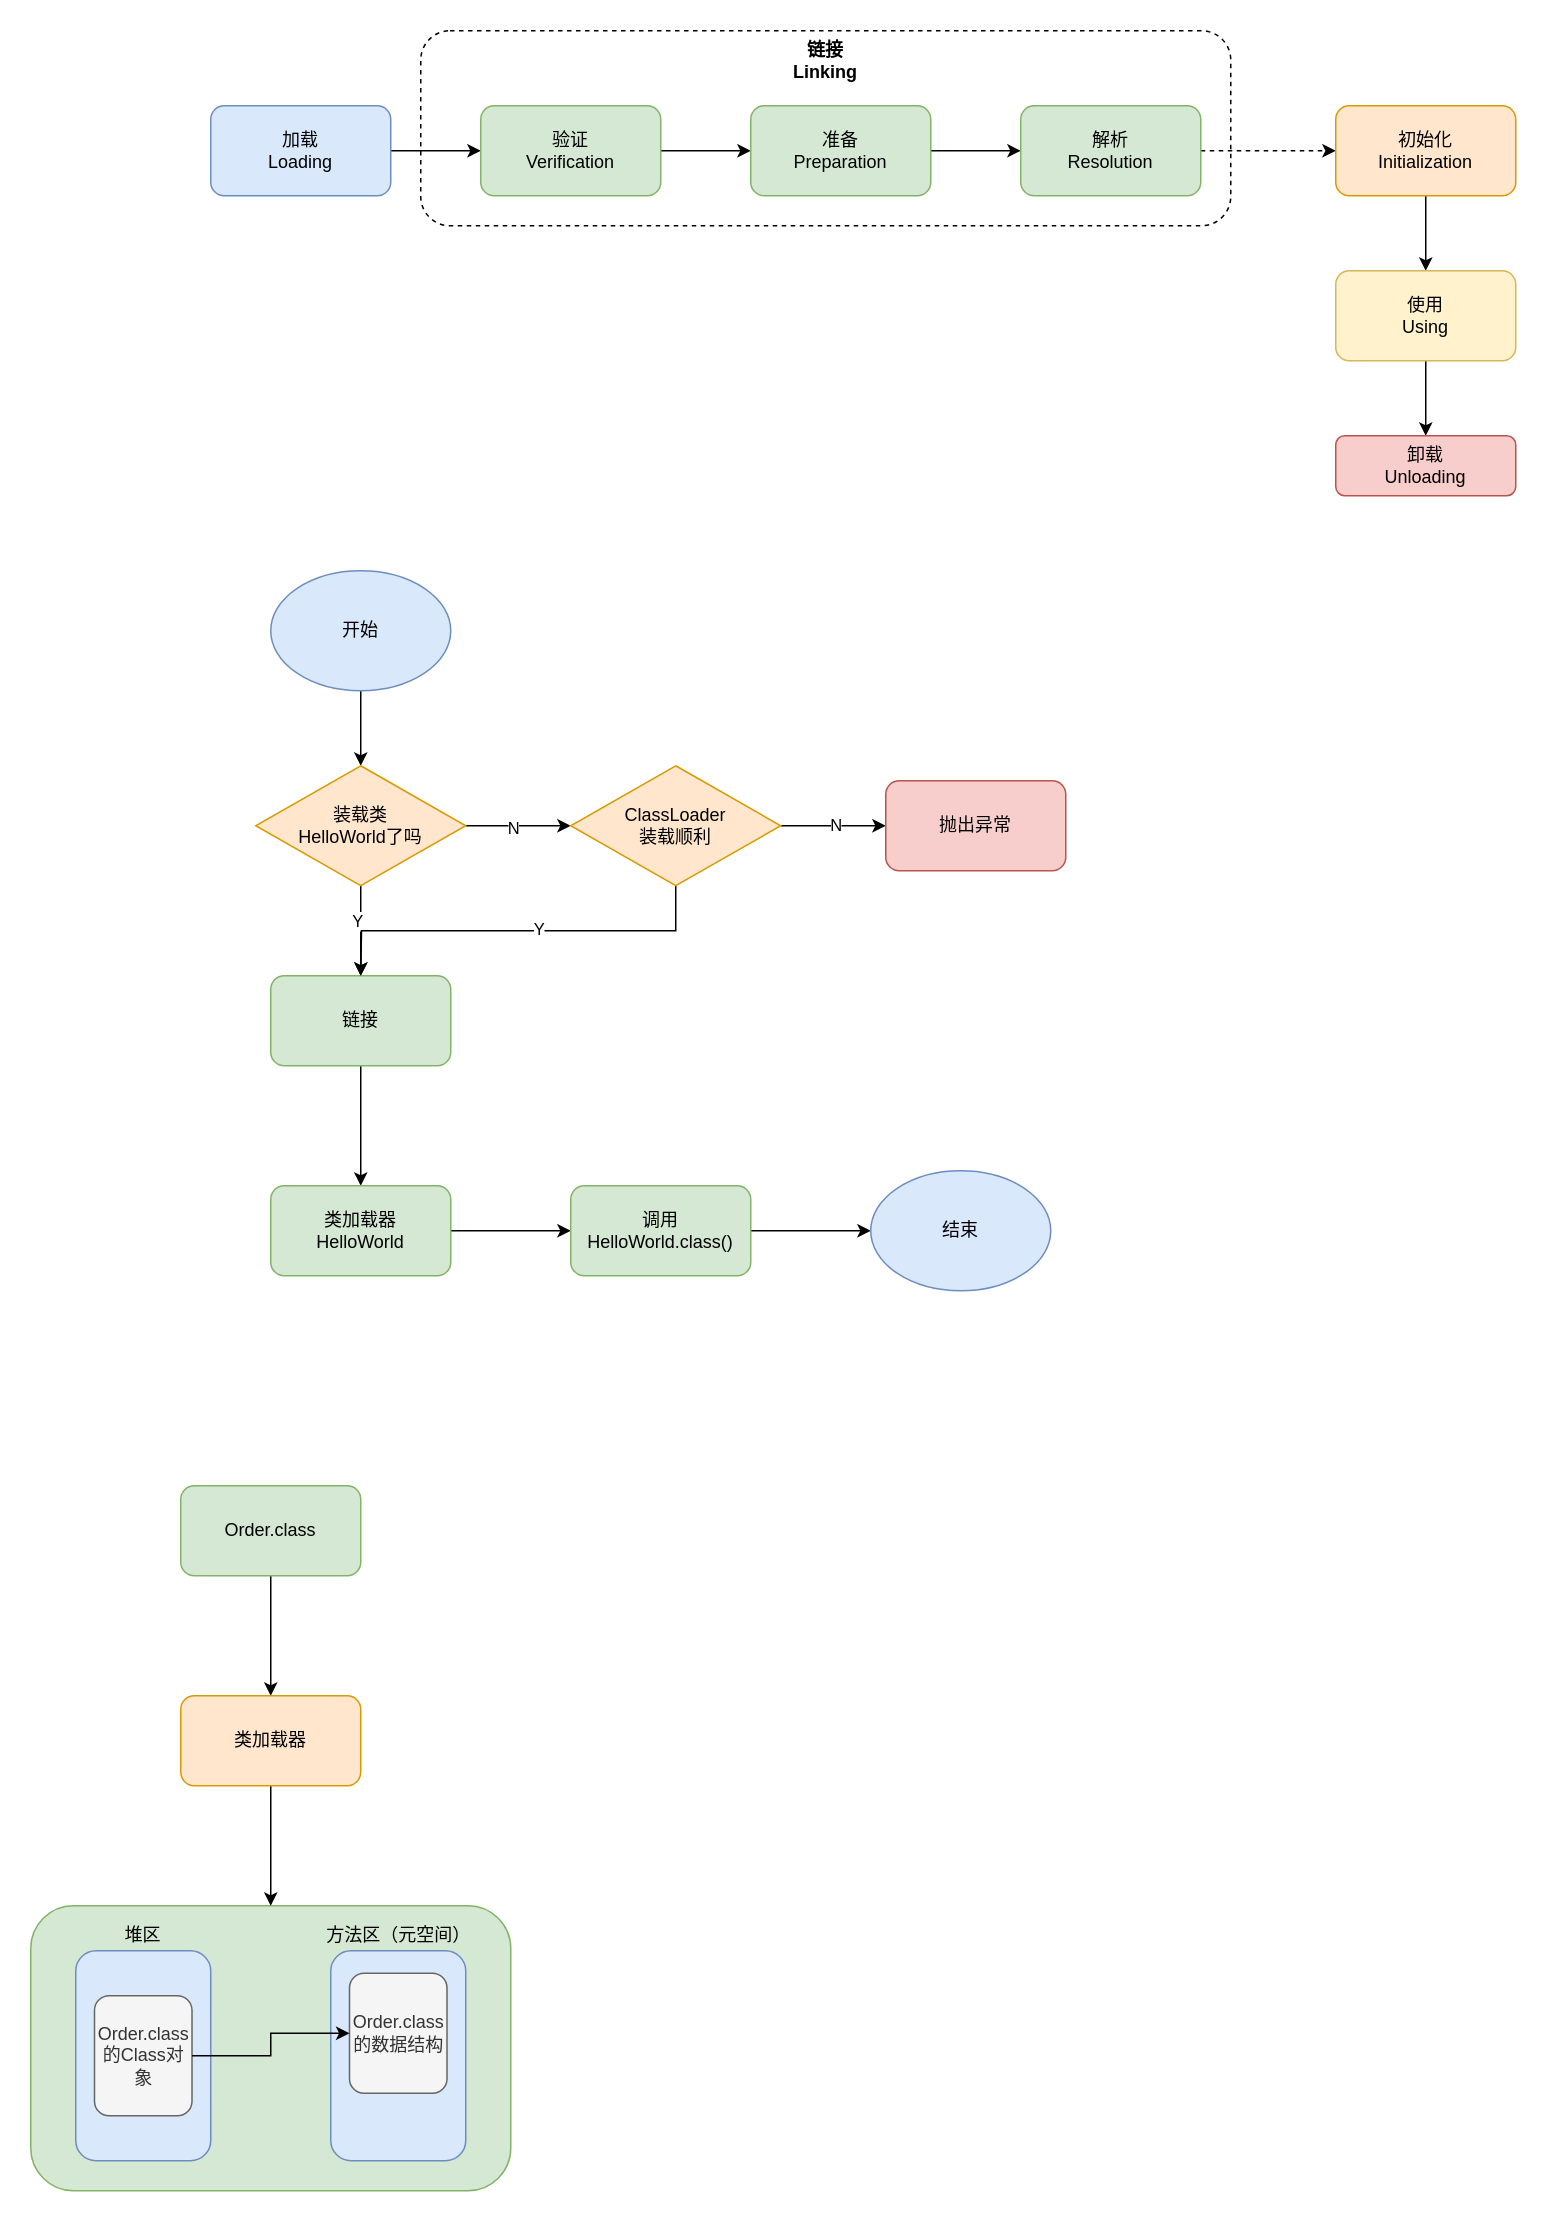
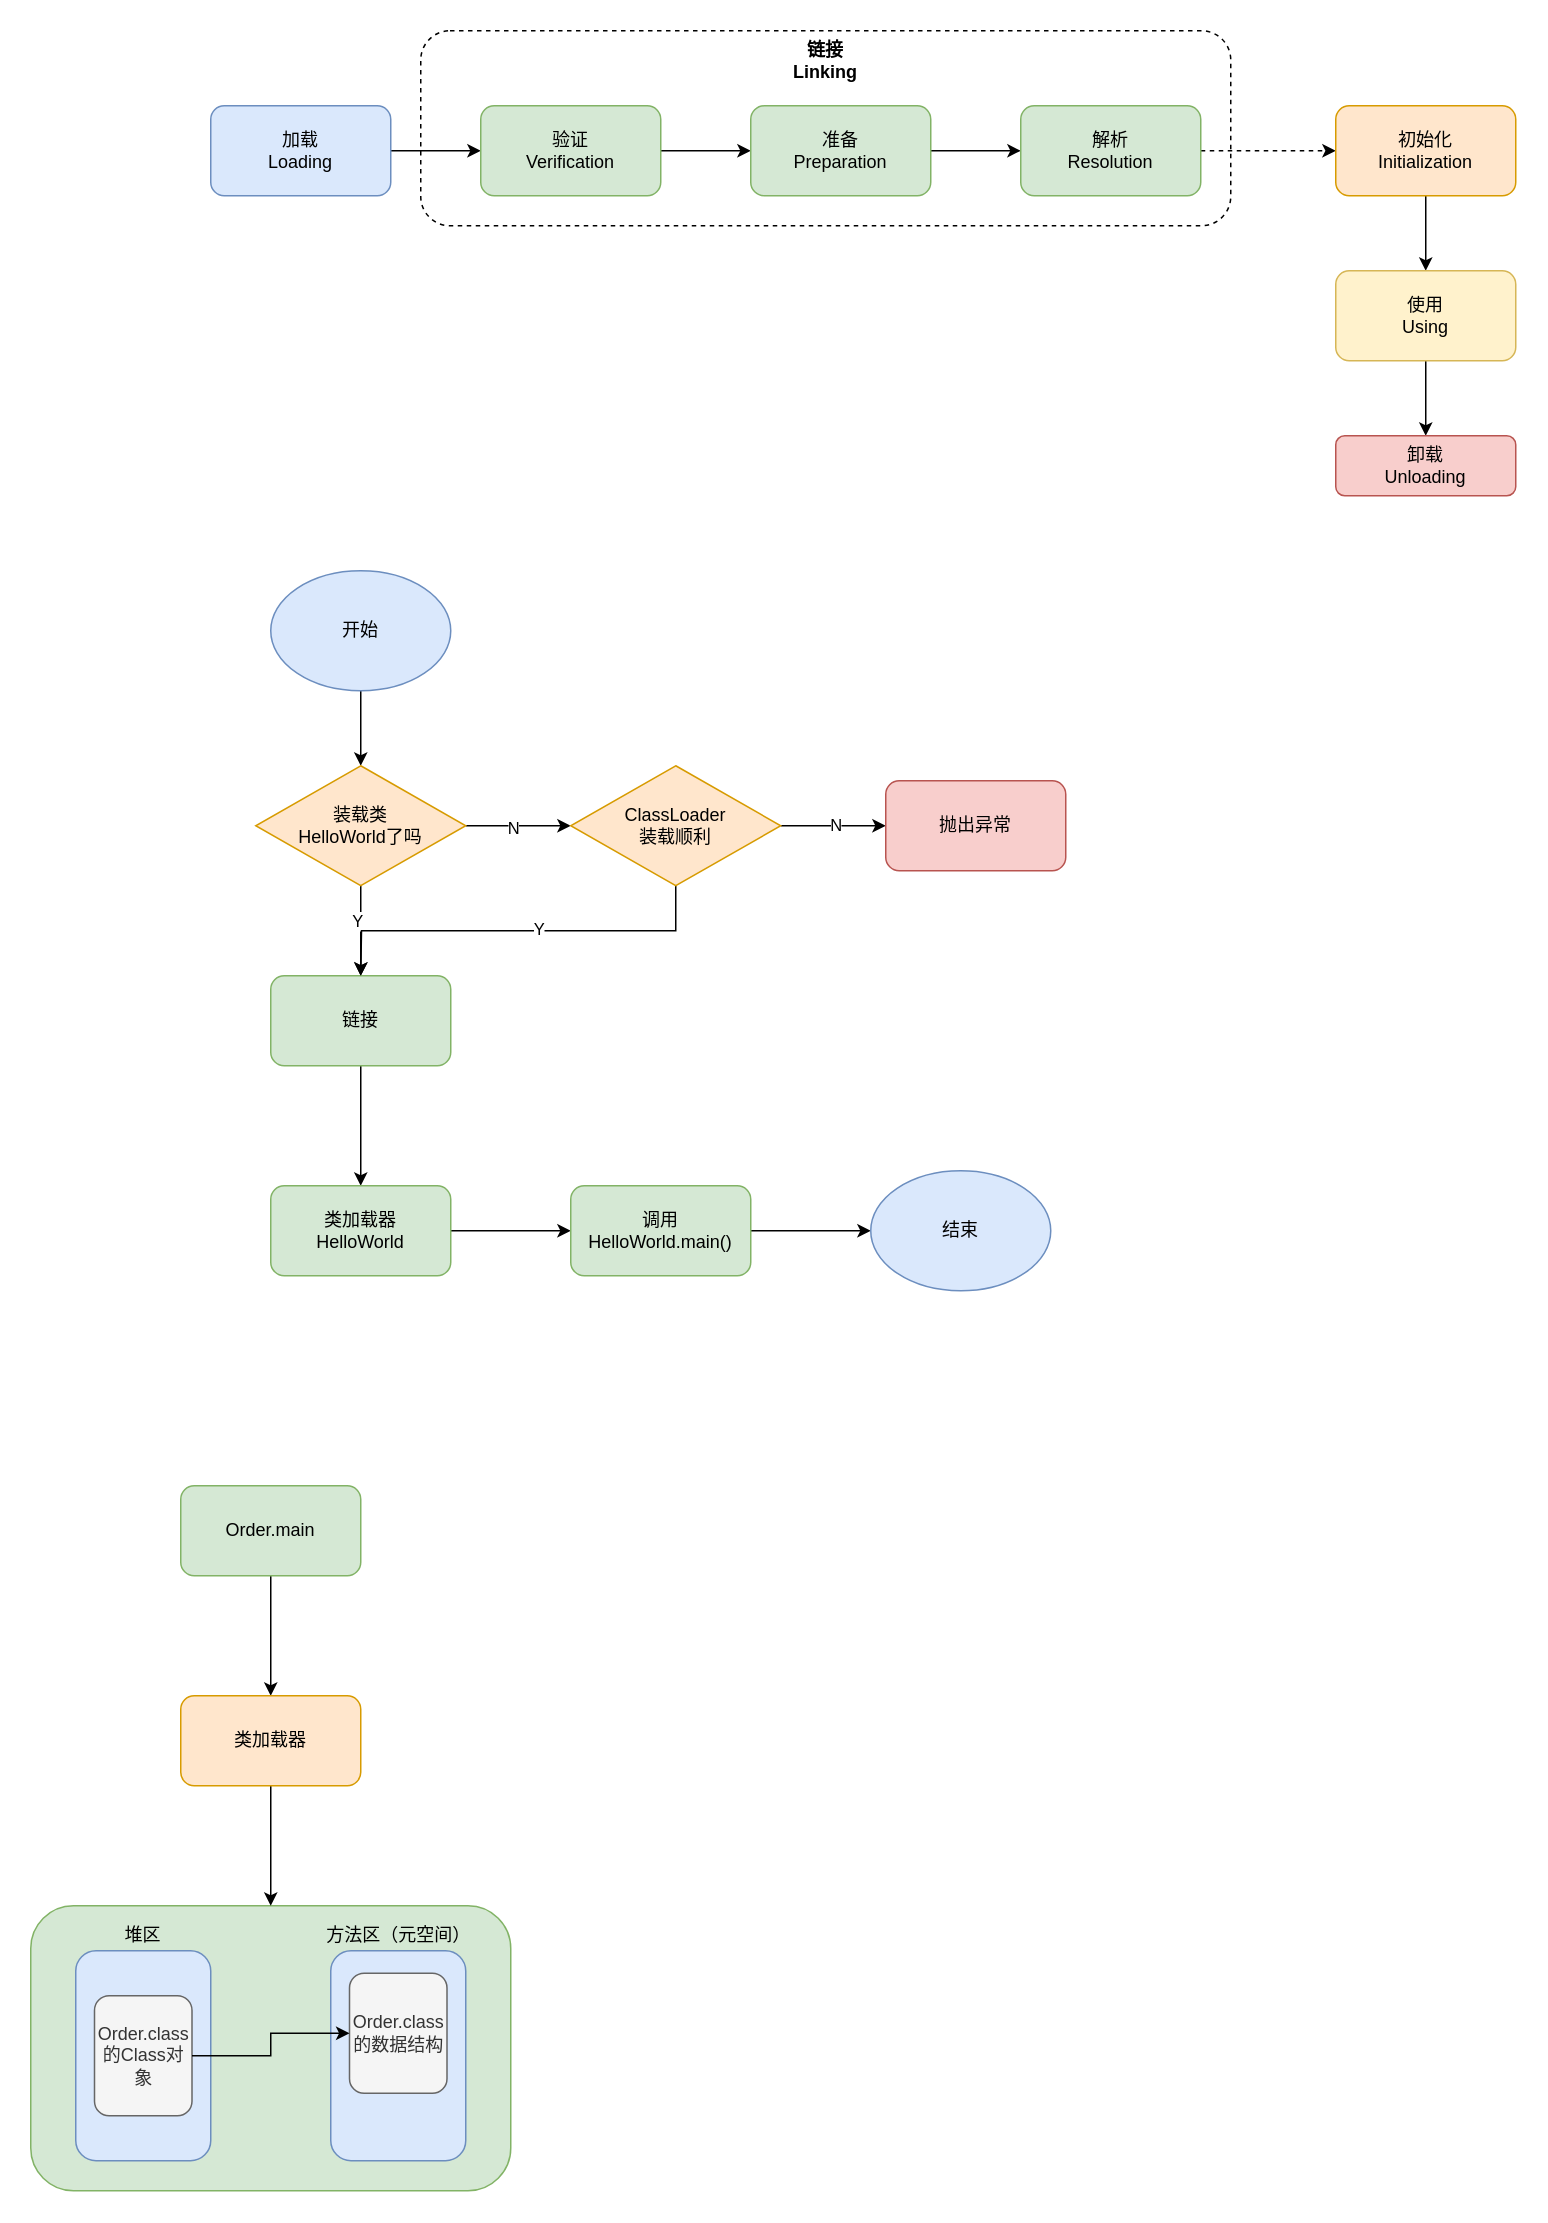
  <mxCell id="0" />
  <mxCell id="1" parent="0" />
  <mxCell id="2" value="" style="whiteSpace=wrap;html=1;rounded=1;strokeColor=#82b366;fillColor=#d5e8d4;" parent="1" vertex="1"><mxGeometry x="20" y="1270" width="320" height="190" as="geometry" /></mxCell>
  <mxCell id="3" value="" style="rounded=1;whiteSpace=wrap;html=1;fillColor=none;dashed=1;" parent="1" vertex="1"><mxGeometry x="280" y="20" width="540" height="130" as="geometry" /></mxCell>
  <mxCell id="4" style="edgeStyle=orthogonalEdgeStyle;rounded=0;orthogonalLoop=1;jettySize=auto;html=1;exitX=1;exitY=0.5;exitDx=0;exitDy=0;entryX=0;entryY=0.5;entryDx=0;entryDy=0;" parent="1" source="5" target="7" edge="1"><mxGeometry relative="1" as="geometry" /></mxCell>
  <mxCell id="5" value="加载&lt;br&gt;Loading" style="rounded=1;whiteSpace=wrap;html=1;fillColor=#dae8fc;strokeColor=#6c8ebf;" parent="1" vertex="1"><mxGeometry x="140" y="70" width="120" height="60" as="geometry" /></mxCell>
  <mxCell id="6" style="edgeStyle=orthogonalEdgeStyle;rounded=0;orthogonalLoop=1;jettySize=auto;html=1;exitX=1;exitY=0.5;exitDx=0;exitDy=0;entryX=0;entryY=0.5;entryDx=0;entryDy=0;" parent="1" source="7" target="9" edge="1"><mxGeometry relative="1" as="geometry" /></mxCell>
  <mxCell id="7" value="验证&lt;br&gt;Verification" style="rounded=1;whiteSpace=wrap;html=1;fillColor=#d5e8d4;strokeColor=#82b366;" parent="1" vertex="1"><mxGeometry x="320" y="70" width="120" height="60" as="geometry" /></mxCell>
  <mxCell id="8" style="edgeStyle=orthogonalEdgeStyle;rounded=0;orthogonalLoop=1;jettySize=auto;html=1;exitX=1;exitY=0.5;exitDx=0;exitDy=0;entryX=0;entryY=0.5;entryDx=0;entryDy=0;" parent="1" source="9" target="11" edge="1"><mxGeometry relative="1" as="geometry" /></mxCell>
  <mxCell id="9" value="准备&lt;br&gt;Preparation" style="rounded=1;whiteSpace=wrap;html=1;fillColor=#d5e8d4;strokeColor=#82b366;" parent="1" vertex="1"><mxGeometry x="500" y="70" width="120" height="60" as="geometry" /></mxCell>
  <mxCell id="10" value="" style="edgeStyle=orthogonalEdgeStyle;rounded=0;orthogonalLoop=1;jettySize=auto;html=1;dashed=1;" parent="1" source="11" target="13" edge="1"><mxGeometry relative="1" as="geometry" /></mxCell>
  <mxCell id="11" value="解析&lt;br&gt;Resolution" style="rounded=1;whiteSpace=wrap;html=1;fillColor=#d5e8d4;strokeColor=#82b366;" parent="1" vertex="1"><mxGeometry x="680" y="70" width="120" height="60" as="geometry" /></mxCell>
  <mxCell id="12" value="" style="edgeStyle=orthogonalEdgeStyle;rounded=0;orthogonalLoop=1;jettySize=auto;html=1;" parent="1" source="13" target="16" edge="1"><mxGeometry relative="1" as="geometry" /></mxCell>
  <mxCell id="13" value="初始化&lt;br&gt;Initialization" style="rounded=1;whiteSpace=wrap;html=1;fillColor=#ffe6cc;strokeColor=#d79b00;" parent="1" vertex="1"><mxGeometry x="890" y="70" width="120" height="60" as="geometry" /></mxCell>
  <mxCell id="14" value="&lt;b&gt;链接 Linking&lt;/b&gt;" style="text;html=1;strokeColor=none;fillColor=none;align=center;verticalAlign=middle;whiteSpace=wrap;rounded=0;" parent="1" vertex="1"><mxGeometry x="530" y="30" width="40" height="20" as="geometry" /></mxCell>
  <mxCell id="15" value="" style="edgeStyle=orthogonalEdgeStyle;rounded=0;orthogonalLoop=1;jettySize=auto;html=1;" parent="1" source="16" target="17" edge="1"><mxGeometry relative="1" as="geometry" /></mxCell>
  <mxCell id="16" value="使用&lt;br&gt;Using" style="whiteSpace=wrap;html=1;rounded=1;strokeColor=#d6b656;fillColor=#fff2cc;" parent="1" vertex="1"><mxGeometry x="890" y="180" width="120" height="60" as="geometry" /></mxCell>
  <mxCell id="17" value="卸载&lt;br&gt;Unloading" style="whiteSpace=wrap;html=1;rounded=1;strokeColor=#b85450;fillColor=#f8cecc;" parent="1" vertex="1"><mxGeometry x="890" y="290" width="120" height="40" as="geometry" /></mxCell>
  <mxCell id="18" value="" style="edgeStyle=orthogonalEdgeStyle;rounded=0;orthogonalLoop=1;jettySize=auto;html=1;" parent="1" source="19" target="24" edge="1"><mxGeometry relative="1" as="geometry" /></mxCell>
  <mxCell id="19" value="开始" style="ellipse;whiteSpace=wrap;html=1;fillColor=#dae8fc;strokeColor=#6c8ebf;" parent="1" vertex="1"><mxGeometry x="180" y="380" width="120" height="80" as="geometry" /></mxCell>
  <mxCell id="20" value="" style="edgeStyle=orthogonalEdgeStyle;rounded=0;orthogonalLoop=1;jettySize=auto;html=1;" parent="1" source="24" target="26" edge="1"><mxGeometry relative="1" as="geometry" /></mxCell>
  <mxCell id="21" value="Y" style="edgeLabel;html=1;align=center;verticalAlign=middle;resizable=0;points=[];" parent="20" vertex="1" connectable="0"><mxGeometry x="-0.233" y="-3" relative="1" as="geometry"><mxPoint as="offset" /></mxGeometry></mxCell>
  <mxCell id="22" value="" style="edgeStyle=orthogonalEdgeStyle;rounded=0;orthogonalLoop=1;jettySize=auto;html=1;" parent="1" source="24" target="31" edge="1"><mxGeometry relative="1" as="geometry" /></mxCell>
  <mxCell id="23" value="N" style="edgeLabel;html=1;align=center;verticalAlign=middle;resizable=0;points=[];" parent="22" vertex="1" connectable="0"><mxGeometry x="-0.114" y="-1" relative="1" as="geometry"><mxPoint as="offset" /></mxGeometry></mxCell>
  <mxCell id="24" value="装载类&lt;br&gt;HelloWorld了吗" style="rhombus;whiteSpace=wrap;html=1;fillColor=#ffe6cc;strokeColor=#d79b00;" parent="1" vertex="1"><mxGeometry x="170" y="510" width="140" height="80" as="geometry" /></mxCell>
  <mxCell id="25" value="" style="edgeStyle=orthogonalEdgeStyle;rounded=0;orthogonalLoop=1;jettySize=auto;html=1;" parent="1" source="26" target="34" edge="1"><mxGeometry relative="1" as="geometry" /></mxCell>
  <mxCell id="26" value="链接" style="rounded=1;whiteSpace=wrap;html=1;fillColor=#d5e8d4;strokeColor=#82b366;" parent="1" vertex="1"><mxGeometry x="180" y="650" width="120" height="60" as="geometry" /></mxCell>
  <mxCell id="27" style="edgeStyle=orthogonalEdgeStyle;rounded=0;orthogonalLoop=1;jettySize=auto;html=1;exitX=0.5;exitY=1;exitDx=0;exitDy=0;" parent="1" source="31" edge="1"><mxGeometry relative="1" as="geometry"><mxPoint x="240" y="650" as="targetPoint" /></mxGeometry></mxCell>
  <mxCell id="28" value="Y" style="edgeLabel;html=1;align=center;verticalAlign=middle;resizable=0;points=[];" parent="27" vertex="1" connectable="0"><mxGeometry x="-0.096" y="-2" relative="1" as="geometry"><mxPoint as="offset" /></mxGeometry></mxCell>
  <mxCell id="29" value="" style="edgeStyle=orthogonalEdgeStyle;rounded=0;orthogonalLoop=1;jettySize=auto;html=1;" parent="1" source="31" target="32" edge="1"><mxGeometry relative="1" as="geometry" /></mxCell>
  <mxCell id="30" value="N" style="edgeLabel;html=1;align=center;verticalAlign=middle;resizable=0;points=[];" parent="29" vertex="1" connectable="0"><mxGeometry x="0.029" y="1" relative="1" as="geometry"><mxPoint as="offset" /></mxGeometry></mxCell>
  <mxCell id="31" value="ClassLoader&lt;br&gt;装载顺利" style="rhombus;whiteSpace=wrap;html=1;fillColor=#ffe6cc;strokeColor=#d79b00;" parent="1" vertex="1"><mxGeometry x="380" y="510" width="140" height="80" as="geometry" /></mxCell>
  <mxCell id="32" value="抛出异常" style="rounded=1;whiteSpace=wrap;html=1;fillColor=#f8cecc;strokeColor=#b85450;" parent="1" vertex="1"><mxGeometry x="590" y="520" width="120" height="60" as="geometry" /></mxCell>
  <mxCell id="33" value="" style="edgeStyle=orthogonalEdgeStyle;rounded=0;orthogonalLoop=1;jettySize=auto;html=1;" parent="1" source="34" target="36" edge="1"><mxGeometry relative="1" as="geometry" /></mxCell>
  <mxCell id="34" value="类加载器&lt;br&gt;HelloWorld" style="whiteSpace=wrap;html=1;rounded=1;fillColor=#d5e8d4;strokeColor=#82b366;" parent="1" vertex="1"><mxGeometry x="180" y="790" width="120" height="60" as="geometry" /></mxCell>
  <mxCell id="35" value="" style="edgeStyle=orthogonalEdgeStyle;rounded=0;orthogonalLoop=1;jettySize=auto;html=1;" parent="1" source="36" target="37" edge="1"><mxGeometry relative="1" as="geometry" /></mxCell>
- <mxCell id="36" value="调用HelloWorld.class()" style="whiteSpace=wrap;html=1;rounded=1;fillColor=#d5e8d4;strokeColor=#82b366;" parent="1" vertex="1"><mxGeometry x="380" y="790" width="120" height="60" as="geometry" /></mxCell>
+ <mxCell id="36" value="调用HelloWorld.main()" style="whiteSpace=wrap;html=1;rounded=1;fillColor=#d5e8d4;strokeColor=#82b366;" parent="1" vertex="1"><mxGeometry x="380" y="790" width="120" height="60" as="geometry" /></mxCell>
  <mxCell id="37" value="结束" style="ellipse;whiteSpace=wrap;html=1;rounded=1;strokeColor=#6c8ebf;fillColor=#dae8fc;" parent="1" vertex="1"><mxGeometry x="580" y="780" width="120" height="80" as="geometry" /></mxCell>
  <mxCell id="38" value="" style="edgeStyle=orthogonalEdgeStyle;rounded=0;orthogonalLoop=1;jettySize=auto;html=1;" parent="1" source="39" target="41" edge="1"><mxGeometry relative="1" as="geometry" /></mxCell>
- <mxCell id="39" value="Order.class" style="rounded=1;whiteSpace=wrap;html=1;fillColor=#d5e8d4;strokeColor=#82b366;" parent="1" vertex="1"><mxGeometry x="120" y="990" width="120" height="60" as="geometry" /></mxCell>
+ <mxCell id="39" value="Order.main" style="rounded=1;whiteSpace=wrap;html=1;fillColor=#d5e8d4;strokeColor=#82b366;" parent="1" vertex="1"><mxGeometry x="120" y="990" width="120" height="60" as="geometry" /></mxCell>
  <mxCell id="40" value="" style="edgeStyle=orthogonalEdgeStyle;rounded=0;orthogonalLoop=1;jettySize=auto;html=1;" parent="1" source="41" target="2" edge="1"><mxGeometry relative="1" as="geometry" /></mxCell>
  <mxCell id="41" value="类加载器" style="whiteSpace=wrap;html=1;rounded=1;strokeColor=#d79b00;fillColor=#ffe6cc;" parent="1" vertex="1"><mxGeometry x="120" y="1130" width="120" height="60" as="geometry" /></mxCell>
  <mxCell id="42" value="" style="rounded=1;whiteSpace=wrap;html=1;fillColor=#dae8fc;strokeColor=#6c8ebf;" parent="1" vertex="1"><mxGeometry x="50" y="1300" width="90" height="140" as="geometry" /></mxCell>
  <mxCell id="43" value="Order.class&lt;br&gt;的Class对象" style="rounded=1;whiteSpace=wrap;html=1;fillColor=#f5f5f5;strokeColor=#666666;fontColor=#333333;" parent="1" vertex="1"><mxGeometry x="62.5" y="1330" width="65" height="80" as="geometry" /></mxCell>
  <mxCell id="44" value="堆区" style="text;html=1;strokeColor=none;fillColor=none;align=center;verticalAlign=middle;whiteSpace=wrap;rounded=0;" parent="1" vertex="1"><mxGeometry x="75" y="1280" width="40" height="20" as="geometry" /></mxCell>
  <mxCell id="45" value="" style="rounded=1;whiteSpace=wrap;html=1;fillColor=#dae8fc;strokeColor=#6c8ebf;" parent="1" vertex="1"><mxGeometry x="220" y="1300" width="90" height="140" as="geometry" /></mxCell>
  <mxCell id="46" value="Order.class&lt;br&gt;的数据结构" style="rounded=1;whiteSpace=wrap;html=1;fillColor=#f5f5f5;strokeColor=#666666;fontColor=#333333;" parent="1" vertex="1"><mxGeometry x="232.5" y="1315" width="65" height="80" as="geometry" /></mxCell>
  <mxCell id="47" value="方法区（元空间）" style="text;html=1;strokeColor=none;fillColor=none;align=center;verticalAlign=middle;whiteSpace=wrap;rounded=0;" parent="1" vertex="1"><mxGeometry x="207.5" y="1280" width="115" height="20" as="geometry" /></mxCell>
  <mxCell id="48" style="edgeStyle=orthogonalEdgeStyle;rounded=0;orthogonalLoop=1;jettySize=auto;html=1;exitX=1;exitY=0.5;exitDx=0;exitDy=0;entryX=0;entryY=0.5;entryDx=0;entryDy=0;" parent="1" source="43" target="46" edge="1"><mxGeometry relative="1" as="geometry" /></mxCell>
